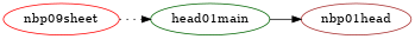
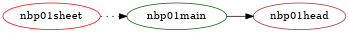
  digraph {
    rankdir=LR
    schemaFileName="node-builders-parallel01-schema"
    targetsFileName="node-builders-parallel01-targets"
    node [type=flow]
    nbp01head [color=brown]
-   nbp01sheet [color=red label=nbp09sheet]
-   nbp01main [color=darkgreen type=parallel label=head01main]
+   nbp01sheet [color=red]
+   nbp01main [color=darkgreen type=parallel]
    nbp01sheet -> nbp01main [style=dotted]
    nbp01main -> nbp01head [style=solid]
  }
